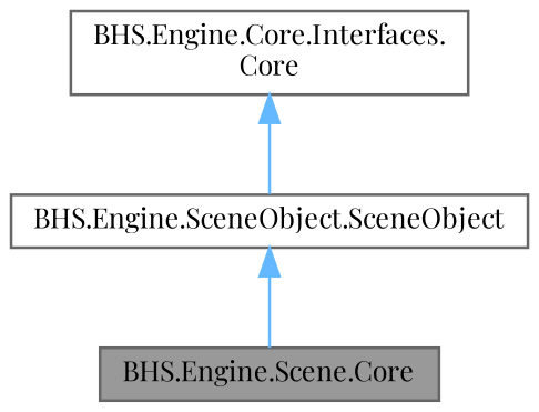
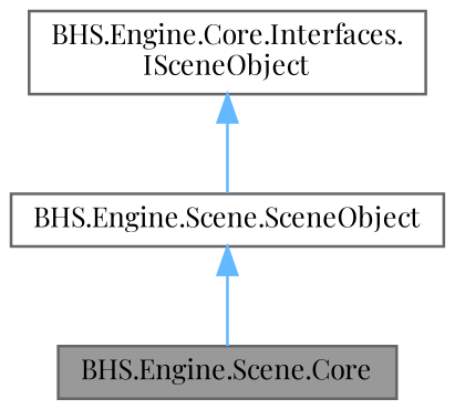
  digraph {
    fontname="Playfair Display"
    node [color=gray40 fillcolor=white fontname="Playfair Display" fontsize=10 shape=box style=filled]
    edge [color=steelblue1 dir=back fontname="Playfair Display" fontsize=10 labelfontname=Helvetica labelfontsize=10 style=solid]
    n1 [fillcolor=grey60 fontcolor=black height=0.2 label="BHS.Engine.Scene.Core" width=0.4]
-   n2 [height=0.2 label="BHS.Engine.SceneObject.SceneObject" width=0.4]
-   n3 [height=0.2 label="BHS.Engine.Core.Interfaces.\lCore" width=0.4]
+   n2 [height=0.2 label="BHS.Engine.Scene.SceneObject" width=0.4]
+   n3 [height=0.2 label="BHS.Engine.Core.Interfaces.\lISceneObject" width=0.4]
    n2 -> n1
    n3 -> n2
  }
